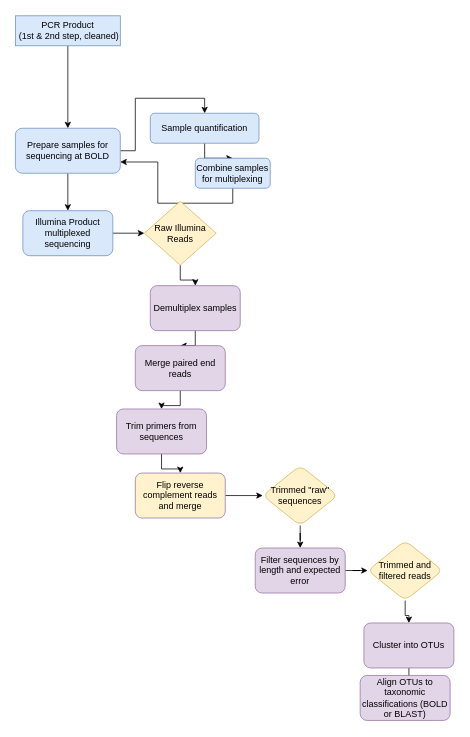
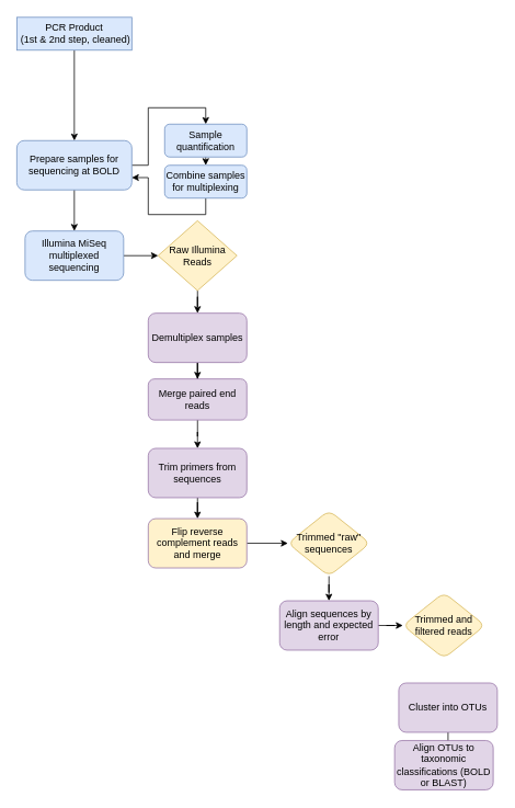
  <mxCell id="0" />
  <mxCell id="1" parent="0" />
  <mxCell id="2" style="edgeStyle=orthogonalEdgeStyle;rounded=0;orthogonalLoop=1;jettySize=auto;html=1;exitX=0.5;exitY=1;exitDx=0;exitDy=0;entryX=0.5;entryY=0;entryDx=0;entryDy=0;" edge="1" parent="1" source="3" target="6"><mxGeometry relative="1" as="geometry" /></mxCell>
  <mxCell id="3" value="PCR Product&lt;br&gt;&amp;nbsp;(1st &amp;amp; 2nd step, cleaned)" style="whiteSpace=wrap;html=1;fontSize=12;glass=0;strokeWidth=1;shadow=0;fillColor=#dae8fc;strokeColor=#6c8ebf;rounded=0;" parent="1" vertex="1"><mxGeometry x="20" y="20" width="140" height="40" as="geometry" /></mxCell>
  <mxCell id="4" value="" style="edgeStyle=orthogonalEdgeStyle;rounded=0;orthogonalLoop=1;jettySize=auto;html=1;" edge="1" parent="1" source="6" target="10"><mxGeometry relative="1" as="geometry" /></mxCell>
  <mxCell id="5" style="edgeStyle=orthogonalEdgeStyle;rounded=0;orthogonalLoop=1;jettySize=auto;html=1;exitX=1;exitY=0.5;exitDx=0;exitDy=0;entryX=0.5;entryY=0;entryDx=0;entryDy=0;" edge="1" parent="1" source="6" target="8"><mxGeometry relative="1" as="geometry" /></mxCell>
  <mxCell id="6" value="Prepare samples for sequencing at BOLD" style="rounded=1;whiteSpace=wrap;html=1;fillColor=#dae8fc;strokeColor=#6c8ebf;" vertex="1" parent="1"><mxGeometry x="20" y="170" width="140" height="60" as="geometry" /></mxCell>
  <mxCell id="7" style="edgeStyle=orthogonalEdgeStyle;rounded=0;orthogonalLoop=1;jettySize=auto;html=1;exitX=0.5;exitY=1;exitDx=0;exitDy=0;entryX=0.5;entryY=0;entryDx=0;entryDy=0;" edge="1" parent="1" source="8" target="12"><mxGeometry relative="1" as="geometry" /></mxCell>
- <mxCell id="8" value="Sample quantification" style="whiteSpace=wrap;html=1;rounded=1;fillColor=#dae8fc;strokeColor=#6c8ebf;" vertex="1" parent="1"><mxGeometry x="200" y="150" width="145" height="40" as="geometry" /></mxCell>
+ <mxCell id="8" value="Sample quantification" style="whiteSpace=wrap;html=1;rounded=1;fillColor=#dae8fc;strokeColor=#6c8ebf;" vertex="1" parent="1"><mxGeometry x="200" y="150" width="100" height="40" as="geometry" /></mxCell>
  <mxCell id="9" style="edgeStyle=orthogonalEdgeStyle;rounded=0;orthogonalLoop=1;jettySize=auto;html=1;exitX=1;exitY=0.5;exitDx=0;exitDy=0;entryX=0;entryY=0.5;entryDx=0;entryDy=0;" edge="1" parent="1" source="10" target="20"><mxGeometry relative="1" as="geometry" /></mxCell>
- <mxCell id="10" value="Illumina Product multiplexed sequencing" style="whiteSpace=wrap;html=1;rounded=1;fillColor=#dae8fc;strokeColor=#6c8ebf;" vertex="1" parent="1"><mxGeometry x="30" y="280" width="120" height="60" as="geometry" /></mxCell>
+ <mxCell id="10" value="Illumina MiSeq multiplexed sequencing" style="whiteSpace=wrap;html=1;rounded=1;fillColor=#dae8fc;strokeColor=#6c8ebf;" vertex="1" parent="1"><mxGeometry x="30" y="280" width="120" height="60" as="geometry" /></mxCell>
  <mxCell id="11" style="edgeStyle=orthogonalEdgeStyle;rounded=0;orthogonalLoop=1;jettySize=auto;html=1;exitX=0.5;exitY=1;exitDx=0;exitDy=0;entryX=1;entryY=0.75;entryDx=0;entryDy=0;" edge="1" parent="1" source="12" target="6"><mxGeometry relative="1" as="geometry" /></mxCell>
- <mxCell id="12" value="Combine samples for multiplexing" style="rounded=1;whiteSpace=wrap;html=1;fillColor=#dae8fc;strokeColor=#6c8ebf;" vertex="1" parent="1"><mxGeometry x="260" y="210" width="100" height="40" as="geometry" /></mxCell>
+ <mxCell id="12" value="Combine samples for multiplexing" style="rounded=1;whiteSpace=wrap;html=1;fillColor=#dae8fc;strokeColor=#6c8ebf;" vertex="1" parent="1"><mxGeometry x="200" y="200" width="100" height="40" as="geometry" /></mxCell>
  <mxCell id="13" value="" style="edgeStyle=orthogonalEdgeStyle;rounded=0;orthogonalLoop=1;jettySize=auto;html=1;" edge="1" parent="1" source="14" target="16"><mxGeometry relative="1" as="geometry" /></mxCell>
- <mxCell id="14" value="Demultiplex samples" style="whiteSpace=wrap;html=1;rounded=1;fillColor=#e1d5e7;strokeColor=#9673a6;" vertex="1" parent="1"><mxGeometry x="200" y="380" width="120" height="60" as="geometry" /></mxCell>
+ <mxCell id="14" value="Demultiplex samples" style="whiteSpace=wrap;html=1;rounded=1;fillColor=#e1d5e7;strokeColor=#9673a6;" vertex="1" parent="1"><mxGeometry x="180" y="380" width="120" height="60" as="geometry" /></mxCell>
  <mxCell id="15" value="" style="edgeStyle=orthogonalEdgeStyle;rounded=0;orthogonalLoop=1;jettySize=auto;html=1;" edge="1" parent="1" source="16" target="18"><mxGeometry relative="1" as="geometry" /></mxCell>
- <mxCell id="16" value="Merge paired end reads" style="whiteSpace=wrap;html=1;rounded=1;fillColor=#e1d5e7;strokeColor=#9673a6;" vertex="1" parent="1"><mxGeometry x="180" y="460" width="120" height="60" as="geometry" /></mxCell>
+ <mxCell id="16" value="Merge paired end reads" style="whiteSpace=wrap;html=1;rounded=1;fillColor=#e1d5e7;strokeColor=#9673a6;" vertex="1" parent="1"><mxGeometry x="180" y="460" width="120" height="50" as="geometry" /></mxCell>
  <mxCell id="17" value="" style="edgeStyle=orthogonalEdgeStyle;rounded=0;orthogonalLoop=1;jettySize=auto;html=1;" edge="1" parent="1" source="18" target="24"><mxGeometry relative="1" as="geometry" /></mxCell>
- <mxCell id="18" value="Trim primers from sequences" style="whiteSpace=wrap;html=1;rounded=1;fillColor=#e1d5e7;strokeColor=#9673a6;" vertex="1" parent="1"><mxGeometry x="155" y="544.5" width="120" height="60" as="geometry" /></mxCell>
+ <mxCell id="18" value="Trim primers from sequences" style="whiteSpace=wrap;html=1;rounded=1;fillColor=#e1d5e7;strokeColor=#9673a6;" vertex="1" parent="1"><mxGeometry x="180" y="544.5" width="120" height="60" as="geometry" /></mxCell>
  <mxCell id="19" style="edgeStyle=orthogonalEdgeStyle;rounded=0;orthogonalLoop=1;jettySize=auto;html=1;exitX=0.5;exitY=1;exitDx=0;exitDy=0;" edge="1" parent="1" source="20" target="14"><mxGeometry relative="1" as="geometry" /></mxCell>
  <mxCell id="20" value="Raw Illumina Reads" style="rhombus;whiteSpace=wrap;html=1;fillColor=#fff2cc;strokeColor=#d6b656;" vertex="1" parent="1"><mxGeometry x="192" y="267.5" width="96" height="85" as="geometry" /></mxCell>
  <mxCell id="21" value="" style="edgeStyle=orthogonalEdgeStyle;rounded=0;orthogonalLoop=1;jettySize=auto;html=1;" edge="1" parent="1" source="22" target="26"><mxGeometry relative="1" as="geometry" /></mxCell>
  <mxCell id="22" value="Trimmed &quot;raw&quot; sequences" style="rhombus;whiteSpace=wrap;html=1;rounded=1;strokeColor=#d6b656;fillColor=#fff2cc;" vertex="1" parent="1"><mxGeometry x="350" y="620" width="100" height="80" as="geometry" /></mxCell>
  <mxCell id="23" style="edgeStyle=orthogonalEdgeStyle;rounded=0;orthogonalLoop=1;jettySize=auto;html=1;exitX=1;exitY=0.5;exitDx=0;exitDy=0;entryX=0;entryY=0.5;entryDx=0;entryDy=0;" edge="1" parent="1" source="24" target="22"><mxGeometry relative="1" as="geometry"><mxPoint x="360" y="660" as="targetPoint" /></mxGeometry></mxCell>
  <mxCell id="24" value="Flip reverse complement reads and merge" style="whiteSpace=wrap;html=1;rounded=1;strokeColor=#9673a6;fillColor=#fff2cc;" vertex="1" parent="1"><mxGeometry x="180" y="630" width="120" height="60" as="geometry" /></mxCell>
  <mxCell id="25" value="" style="edgeStyle=orthogonalEdgeStyle;rounded=0;orthogonalLoop=1;jettySize=auto;html=1;" edge="1" parent="1" source="26" target="28"><mxGeometry relative="1" as="geometry" /></mxCell>
- <mxCell id="26" value="Filter sequences by length and expected error" style="whiteSpace=wrap;html=1;rounded=1;strokeColor=#9673a6;fillColor=#e1d5e7;" vertex="1" parent="1"><mxGeometry x="340" y="730" width="120" height="60" as="geometry" /></mxCell>
- <mxCell id="27" value="" style="edgeStyle=orthogonalEdgeStyle;rounded=0;orthogonalLoop=1;jettySize=auto;html=1;" edge="1" parent="1" source="28" target="30"><mxGeometry relative="1" as="geometry" /></mxCell>
+ <mxCell id="26" value="Align sequences by length and expected error" style="whiteSpace=wrap;html=1;rounded=1;strokeColor=#9673a6;fillColor=#e1d5e7;" vertex="1" parent="1"><mxGeometry x="340" y="730" width="120" height="60" as="geometry" /></mxCell>
  <mxCell id="28" value="Trimmed and filtered reads" style="rhombus;whiteSpace=wrap;html=1;rounded=1;strokeColor=#d6b656;fillColor=#fff2cc;" vertex="1" parent="1"><mxGeometry x="490" y="720" width="100" height="80" as="geometry" /></mxCell>
  <mxCell id="29" value="" style="edgeStyle=orthogonalEdgeStyle;rounded=0;orthogonalLoop=1;jettySize=auto;html=1;" edge="1" parent="1" source="30" target="31"><mxGeometry relative="1" as="geometry" /></mxCell>
  <mxCell id="30" value="Cluster into OTUs" style="whiteSpace=wrap;html=1;rounded=1;strokeColor=#9673a6;fillColor=#e1d5e7;" vertex="1" parent="1"><mxGeometry x="485" y="830" width="120" height="60" as="geometry" /></mxCell>
  <mxCell id="31" value="Align OTUs to taxonomic classifications (BOLD or BLAST)" style="whiteSpace=wrap;html=1;rounded=1;strokeColor=#9673a6;fillColor=#e1d5e7;" vertex="1" parent="1"><mxGeometry x="480" y="900" width="120" height="60" as="geometry" /></mxCell>
